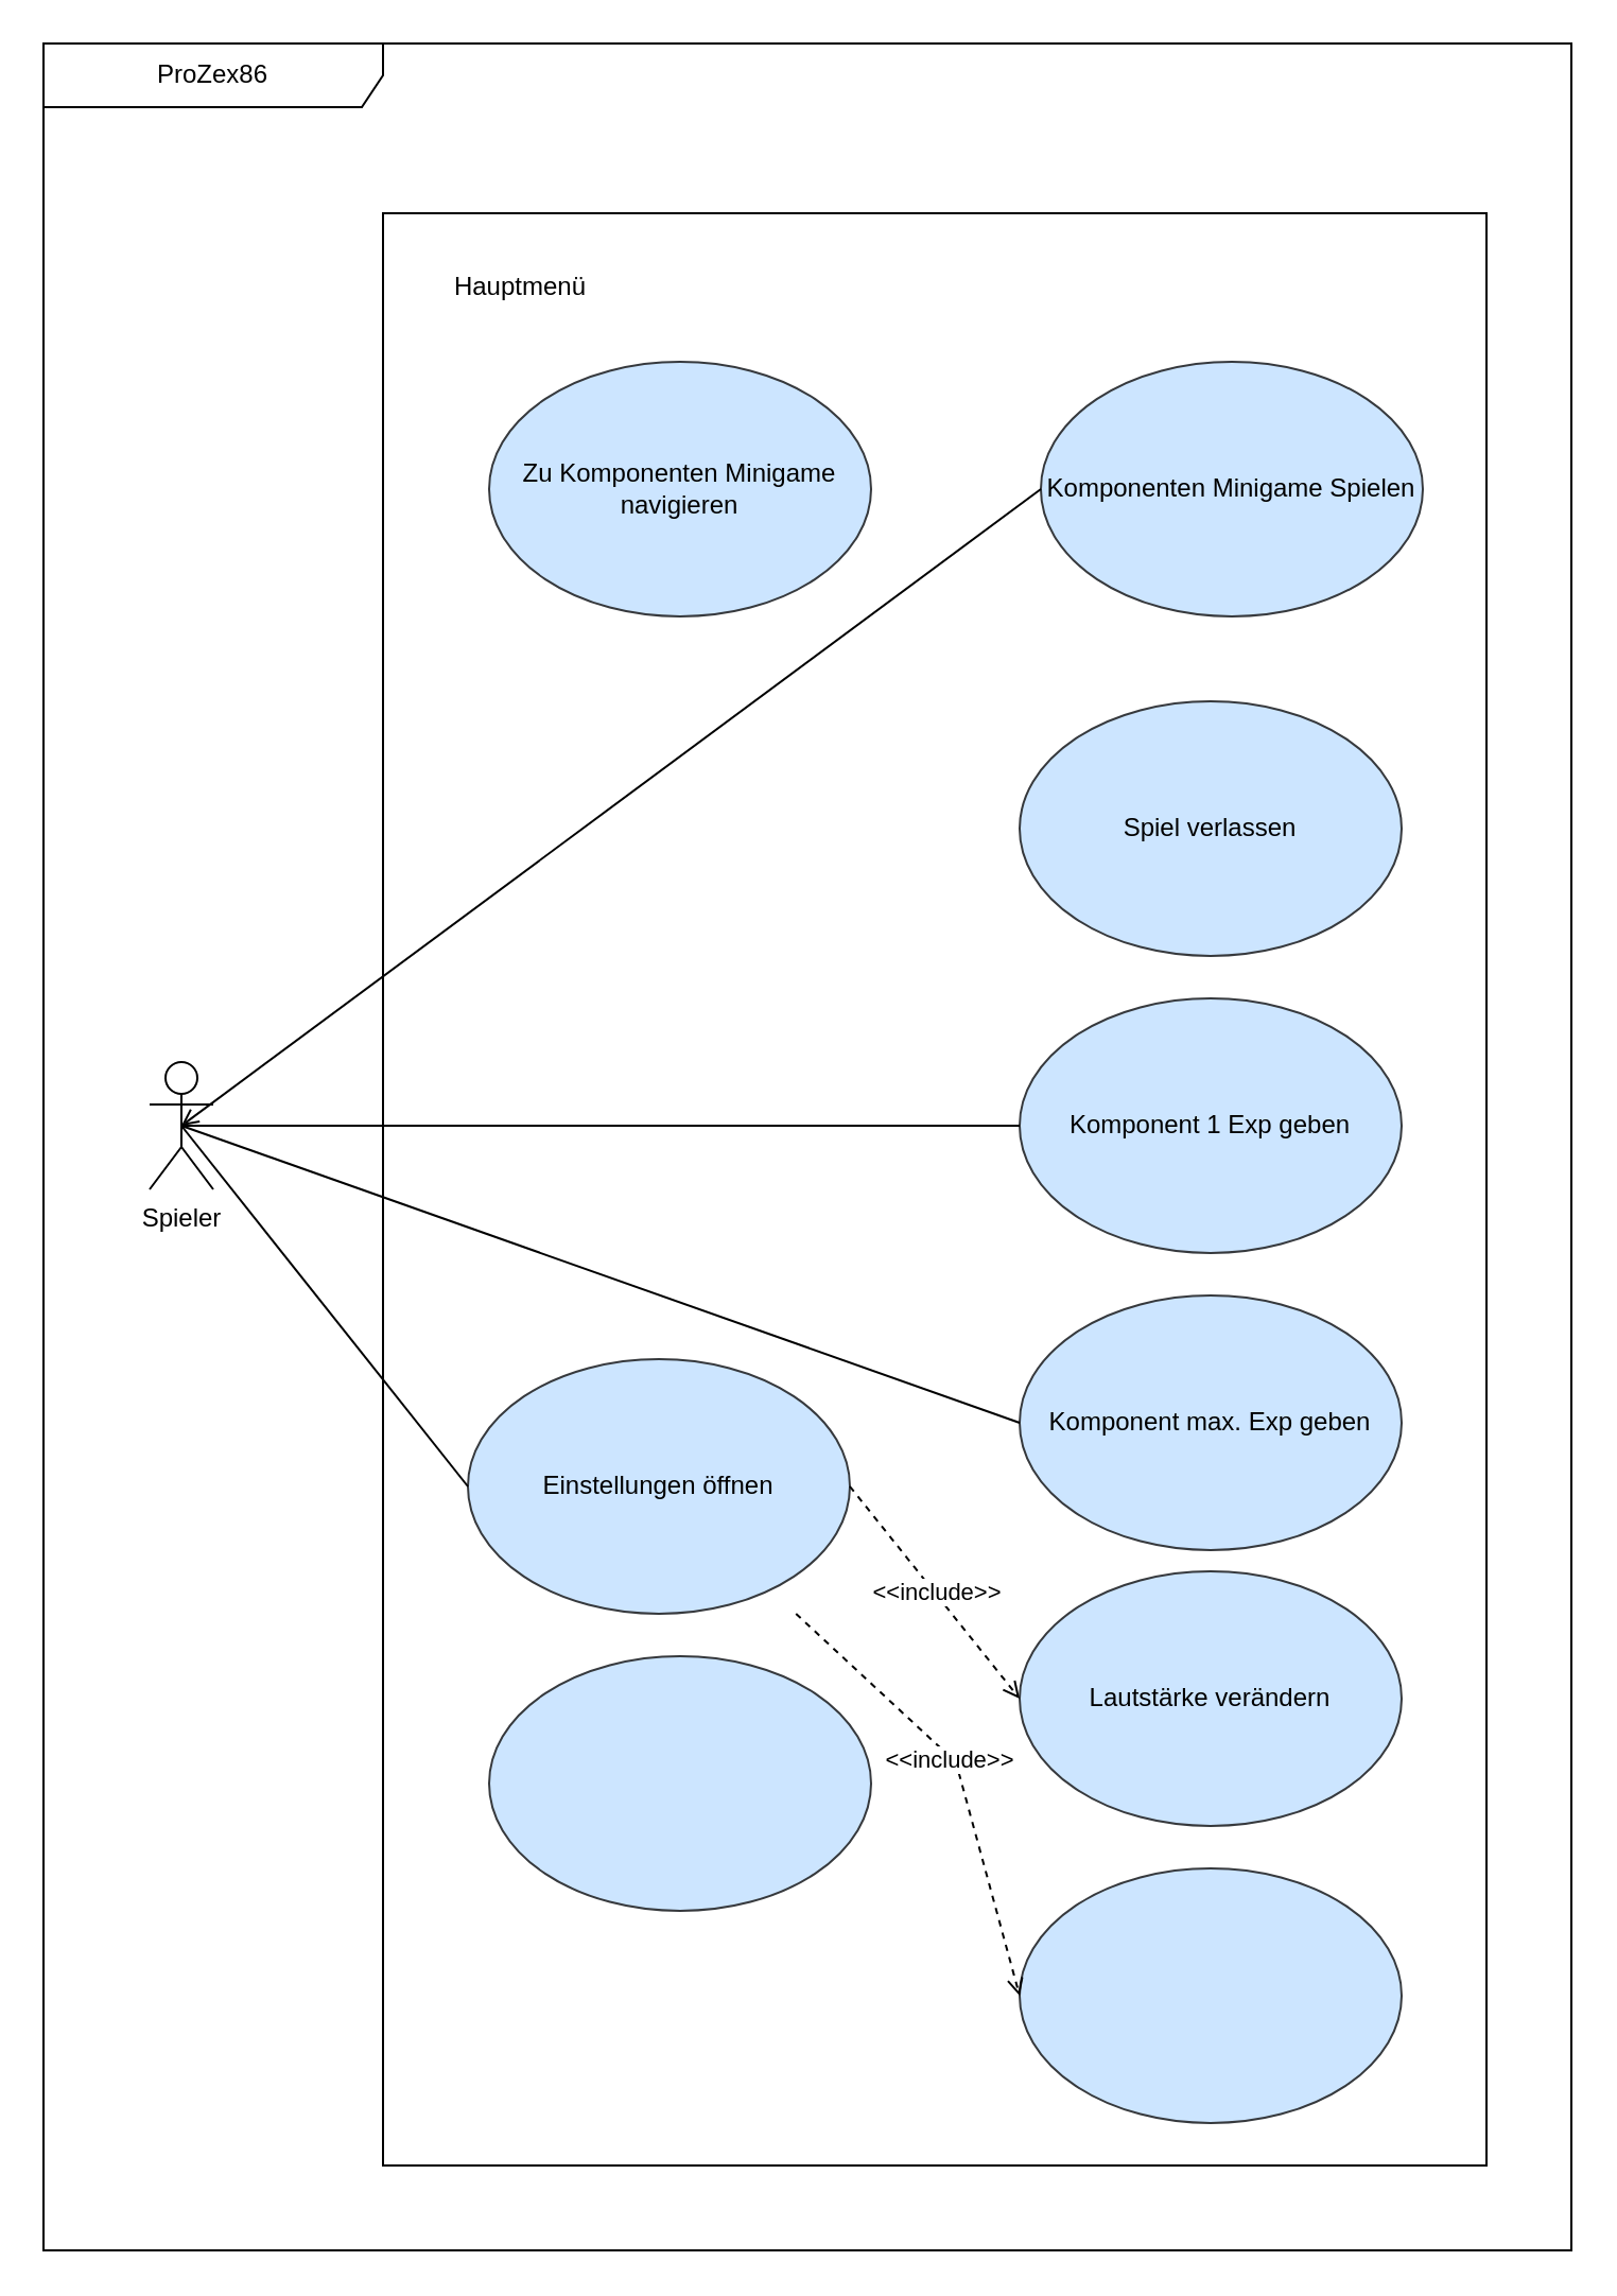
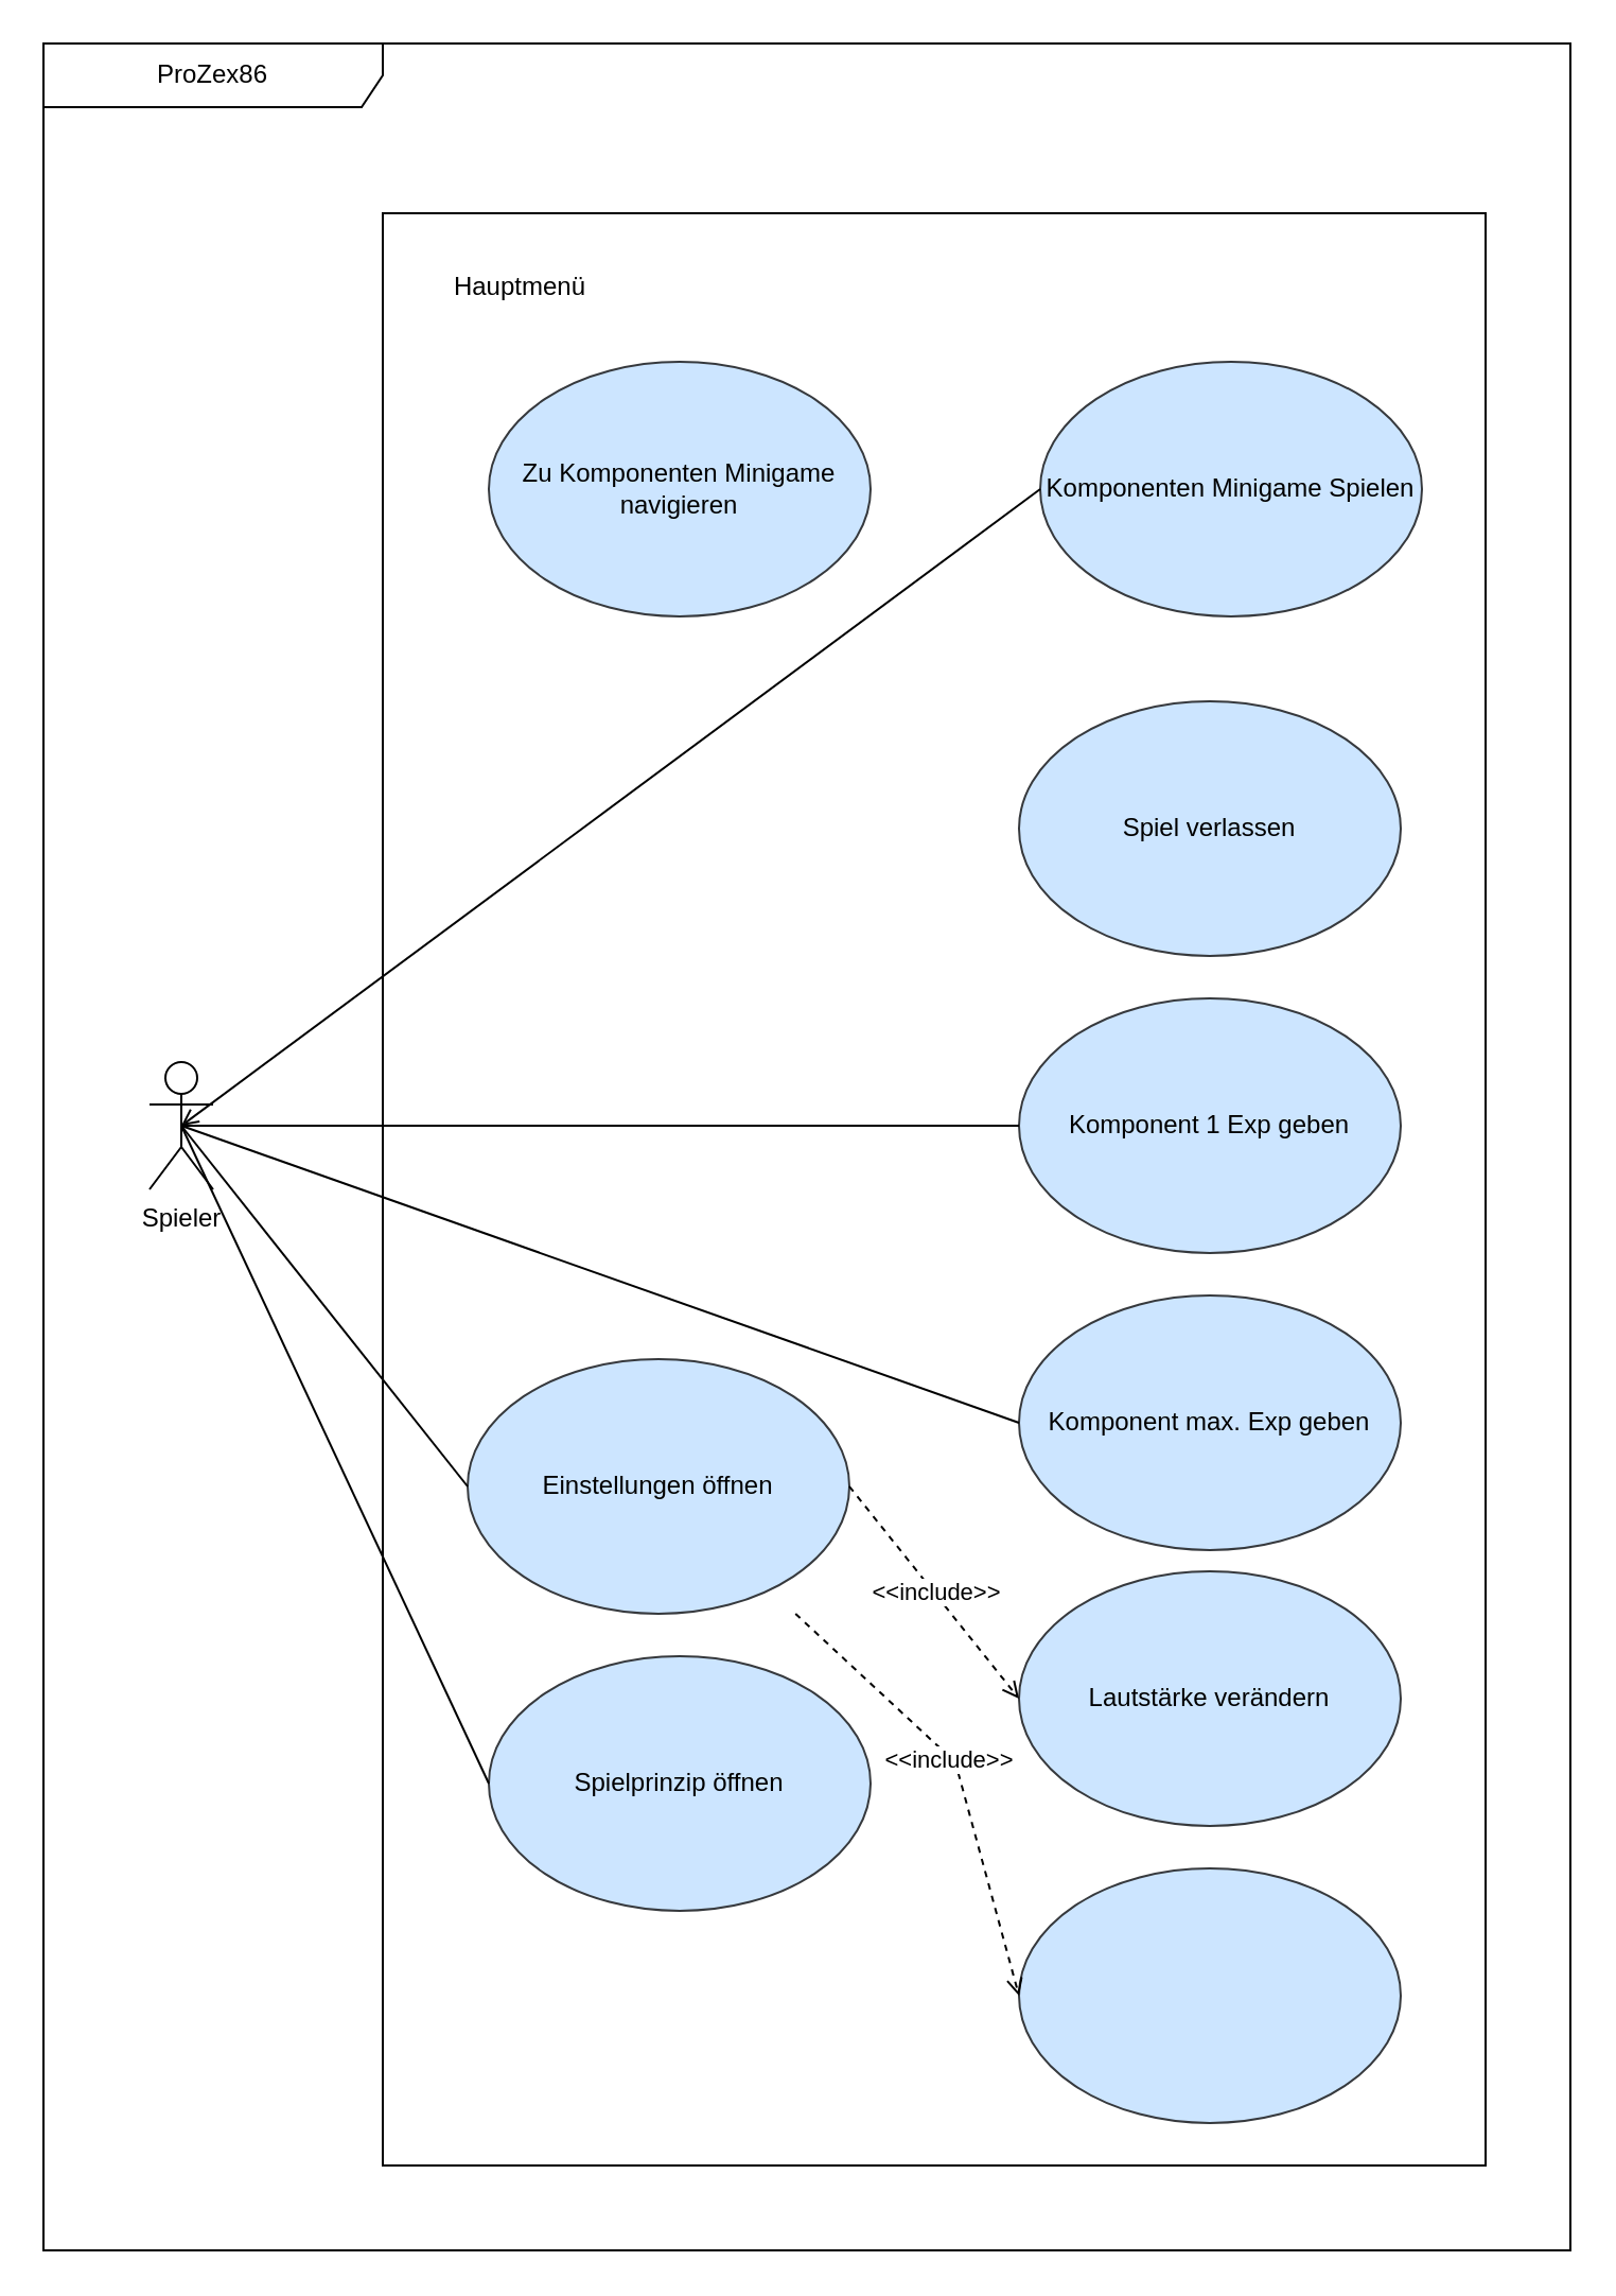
  <mxCell id="0" />
  <mxCell id="1" parent="0" />
  <mxCell id="2" value="ProZex86" style="shape=umlFrame;whiteSpace=wrap;html=1;pointerEvents=0;recursiveResize=0;container=1;collapsible=0;width=160;" parent="1" vertex="1"><mxGeometry x="20" y="20" width="720" height="1040" as="geometry" /></mxCell>
  <mxCell id="3" value="Spieler" style="shape=umlActor;verticalLabelPosition=bottom;verticalAlign=top;html=1;" parent="2" vertex="1"><mxGeometry x="50" y="480" width="30" height="60" as="geometry" /></mxCell>
  <mxCell id="4" value="" style="rounded=0;whiteSpace=wrap;html=1;" parent="2" vertex="1"><mxGeometry x="160" y="80" width="520" height="920" as="geometry" /></mxCell>
  <mxCell id="5" value="" style="shape=ellipse;container=1;horizontal=1;horizontalStack=0;resizeParent=1;resizeParentMax=0;resizeLast=0;html=1;dashed=0;collapsible=0;shadow=0;fillColor=#cce5ff;strokeColor=#36393d;" parent="2" vertex="1"><mxGeometry x="210" y="150" width="180" height="120" as="geometry" /></mxCell>
  <mxCell id="6" value="Zu Komponenten Minigame navigieren" style="html=1;strokeColor=none;fillColor=none;align=center;verticalAlign=middle;rotatable=0;whiteSpace=wrap;" parent="5" vertex="1"><mxGeometry y="45" width="180" height="30" as="geometry" /></mxCell>
  <mxCell id="7" value="" style="shape=ellipse;container=1;horizontal=1;horizontalStack=0;resizeParent=1;resizeParentMax=0;resizeLast=0;html=1;dashed=0;collapsible=0;fillColor=#cce5ff;strokeColor=#36393d;" parent="2" vertex="1"><mxGeometry x="460" y="310" width="180" height="120" as="geometry" /></mxCell>
  <mxCell id="8" value="Spiel verlassen" style="html=1;strokeColor=none;fillColor=none;align=center;verticalAlign=middle;rotatable=0;whiteSpace=wrap;" parent="7" vertex="1"><mxGeometry y="45" width="180" height="30" as="geometry" /></mxCell>
  <mxCell id="9" value="" style="shape=ellipse;container=1;horizontal=1;horizontalStack=0;resizeParent=1;resizeParentMax=0;resizeLast=0;html=1;dashed=0;collapsible=0;fillColor=#cce5ff;strokeColor=#36393d;" parent="2" vertex="1"><mxGeometry x="460" y="450" width="180" height="120" as="geometry" /></mxCell>
  <mxCell id="10" value="Komponent 1 Exp geben" style="html=1;strokeColor=none;fillColor=none;align=center;verticalAlign=middle;rotatable=0;whiteSpace=wrap;" parent="9" vertex="1"><mxGeometry y="45" width="180" height="30" as="geometry" /></mxCell>
  <mxCell id="11" value="" style="shape=ellipse;container=1;horizontal=1;horizontalStack=0;resizeParent=1;resizeParentMax=0;resizeLast=0;html=1;dashed=0;collapsible=0;fillColor=#cce5ff;strokeColor=#36393d;" parent="2" vertex="1"><mxGeometry x="460" y="590" width="180" height="120" as="geometry" /></mxCell>
  <mxCell id="12" value="Komponent max. Exp geben" style="html=1;strokeColor=none;fillColor=none;align=center;verticalAlign=middle;rotatable=0;whiteSpace=wrap;" parent="11" vertex="1"><mxGeometry y="45" width="180" height="30" as="geometry" /></mxCell>
  <mxCell id="13" style="rounded=0;orthogonalLoop=1;jettySize=auto;html=1;entryX=0.5;entryY=0.5;entryDx=0;entryDy=0;entryPerimeter=0;exitX=0;exitY=0.5;exitDx=0;exitDy=0;endArrow=none;endFill=0;" parent="2" source="10" target="3" edge="1"><mxGeometry relative="1" as="geometry" /></mxCell>
  <mxCell id="14" style="rounded=0;orthogonalLoop=1;jettySize=auto;html=1;entryX=0.5;entryY=0.5;entryDx=0;entryDy=0;entryPerimeter=0;exitX=0;exitY=0.5;exitDx=0;exitDy=0;endArrow=none;endFill=0;" parent="2" source="12" target="3" edge="1"><mxGeometry relative="1" as="geometry" /></mxCell>
  <mxCell id="15" value="" style="shape=ellipse;container=1;horizontal=1;horizontalStack=0;resizeParent=1;resizeParentMax=0;resizeLast=0;html=1;dashed=0;collapsible=0;fillColor=#cce5ff;strokeColor=#36393d;" parent="2" vertex="1"><mxGeometry x="470" y="150" width="180" height="120" as="geometry" /></mxCell>
  <mxCell id="16" value="Komponenten Minigame Spielen" style="html=1;strokeColor=none;fillColor=none;align=center;verticalAlign=middle;rotatable=0;whiteSpace=wrap;" parent="15" vertex="1"><mxGeometry y="45" width="180" height="30" as="geometry" /></mxCell>
  <mxCell id="17" style="orthogonalLoop=1;jettySize=auto;html=1;entryX=0.5;entryY=0.5;entryDx=0;entryDy=0;entryPerimeter=0;rounded=0;exitX=0;exitY=0.5;exitDx=0;exitDy=0;endArrow=open;endFill=0;" parent="2" source="16" target="3" edge="1"><mxGeometry relative="1" as="geometry" /></mxCell>
  <mxCell id="18" value="Hauptmenü" style="text;html=1;strokeColor=none;fillColor=none;align=center;verticalAlign=middle;whiteSpace=wrap;rounded=0;" parent="2" vertex="1"><mxGeometry x="180" y="100" width="90" height="30" as="geometry" /></mxCell>
  <mxCell id="19" value="" style="shape=ellipse;container=1;horizontal=1;horizontalStack=0;resizeParent=1;resizeParentMax=0;resizeLast=0;html=1;dashed=0;collapsible=0;fillColor=#cce5ff;strokeColor=#36393d;" parent="2" vertex="1"><mxGeometry x="200" y="620" width="180" height="120" as="geometry" /></mxCell>
  <mxCell id="20" value="Einstellungen öffnen" style="html=1;strokeColor=none;fillColor=none;align=center;verticalAlign=middle;rotatable=0;whiteSpace=wrap;" parent="19" vertex="1"><mxGeometry y="45" width="180" height="30" as="geometry" /></mxCell>
  <mxCell id="21" value="" style="shape=ellipse;container=1;horizontal=1;horizontalStack=0;resizeParent=1;resizeParentMax=0;resizeLast=0;html=1;dashed=0;collapsible=0;fillColor=#cce5ff;strokeColor=#36393d;" parent="2" vertex="1"><mxGeometry x="210" y="760" width="180" height="120" as="geometry" /></mxCell>
+ <mxCell id="22" value="Spielprinzip öffnen" style="html=1;strokeColor=none;fillColor=none;align=center;verticalAlign=middle;rotatable=0;whiteSpace=wrap;" parent="21" vertex="1"><mxGeometry y="45" width="180" height="30" as="geometry" /></mxCell>
+ <mxCell id="23" style="rounded=0;orthogonalLoop=1;jettySize=auto;html=1;entryX=0.5;entryY=0.5;entryDx=0;entryDy=0;entryPerimeter=0;endArrow=none;endFill=0;exitX=0;exitY=0.5;exitDx=0;exitDy=0;" parent="2" source="22" target="3" edge="1"><mxGeometry relative="1" as="geometry" /></mxCell>
  <mxCell id="24" style="rounded=0;orthogonalLoop=1;jettySize=auto;html=1;entryX=0.5;entryY=0.5;entryDx=0;entryDy=0;entryPerimeter=0;endArrow=none;endFill=0;exitX=0;exitY=0.5;exitDx=0;exitDy=0;" parent="2" source="20" target="3" edge="1"><mxGeometry relative="1" as="geometry"><mxPoint x="90" y="460" as="targetPoint" /></mxGeometry></mxCell>
  <mxCell id="25" value="" style="shape=ellipse;container=1;horizontal=1;horizontalStack=0;resizeParent=1;resizeParentMax=0;resizeLast=0;html=1;dashed=0;collapsible=0;fillColor=#cce5ff;strokeColor=#36393d;" parent="2" vertex="1"><mxGeometry x="460" y="720" width="180" height="120" as="geometry" /></mxCell>
  <mxCell id="26" value="Lautstärke verändern" style="html=1;strokeColor=none;fillColor=none;align=center;verticalAlign=middle;rotatable=0;whiteSpace=wrap;" parent="25" vertex="1"><mxGeometry y="45" width="180" height="30" as="geometry" /></mxCell>
  <mxCell id="27" style="rounded=0;orthogonalLoop=1;jettySize=auto;html=1;entryX=0;entryY=0.5;entryDx=0;entryDy=0;dashed=1;exitX=1;exitY=0.5;exitDx=0;exitDy=0;endArrow=open;endFill=0;" parent="2" source="20" target="26" edge="1"><mxGeometry relative="1" as="geometry" /></mxCell>
  <mxCell id="28" value="&amp;lt;&amp;lt;include&amp;gt;&amp;gt;" style="edgeLabel;html=1;align=center;verticalAlign=middle;resizable=0;points=[];" parent="27" vertex="1" connectable="0"><mxGeometry x="0.052" y="-1" relative="1" as="geometry"><mxPoint x="-1" y="-3" as="offset" /></mxGeometry></mxCell>
  <mxCell id="29" value="" style="shape=ellipse;container=1;horizontal=1;horizontalStack=0;resizeParent=1;resizeParentMax=0;resizeLast=0;html=1;dashed=0;collapsible=0;fillColor=#cce5ff;strokeColor=#36393d;" parent="1" vertex="1"><mxGeometry x="480" y="880" width="180" height="120" as="geometry" /></mxCell>
  <mxCell id="30" style="rounded=0;orthogonalLoop=1;jettySize=auto;html=1;entryX=0;entryY=0.5;entryDx=0;entryDy=0;dashed=1;endArrow=open;endFill=0;" parent="1" source="19" target="29" edge="1"><mxGeometry relative="1" as="geometry"><Array as="points"><mxPoint x="450" y="830" /></Array></mxGeometry></mxCell>
  <mxCell id="31" value="&amp;lt;&amp;lt;include&amp;gt;&amp;gt;" style="edgeLabel;html=1;align=center;verticalAlign=middle;resizable=0;points=[];" parent="30" vertex="1" connectable="0"><mxGeometry x="-0.087" y="-1" relative="1" as="geometry"><mxPoint as="offset" /></mxGeometry></mxCell>
